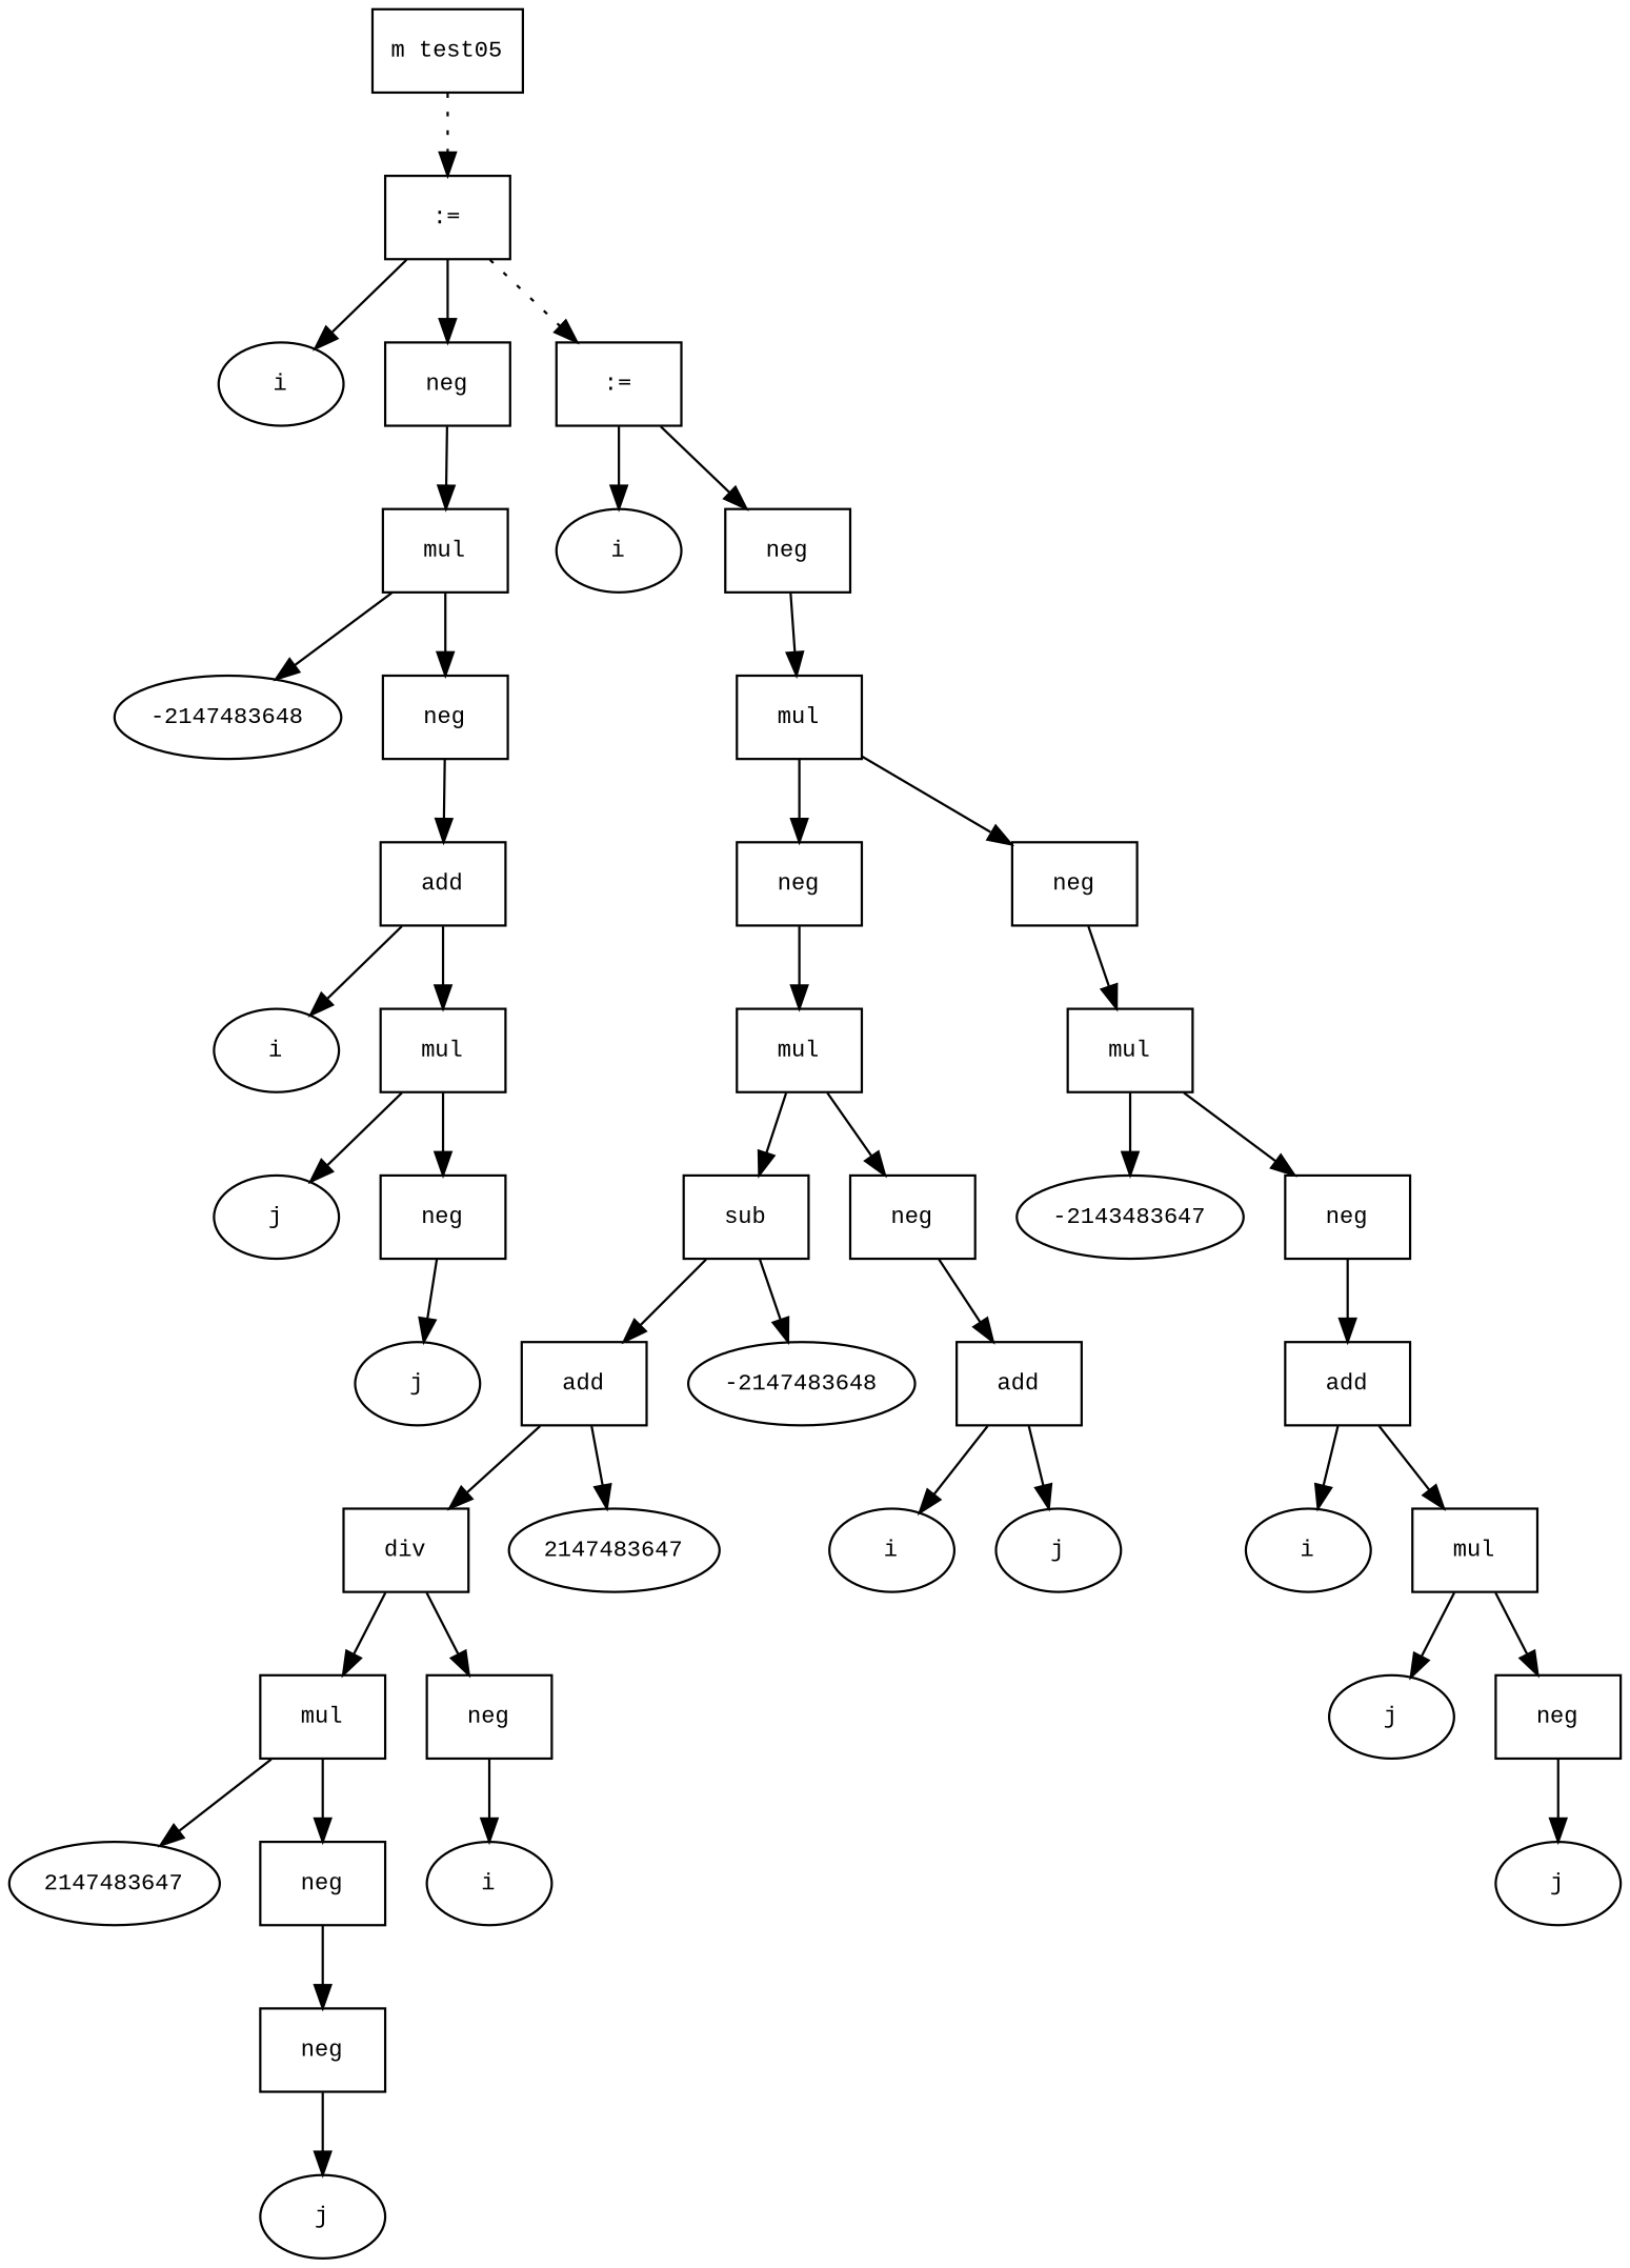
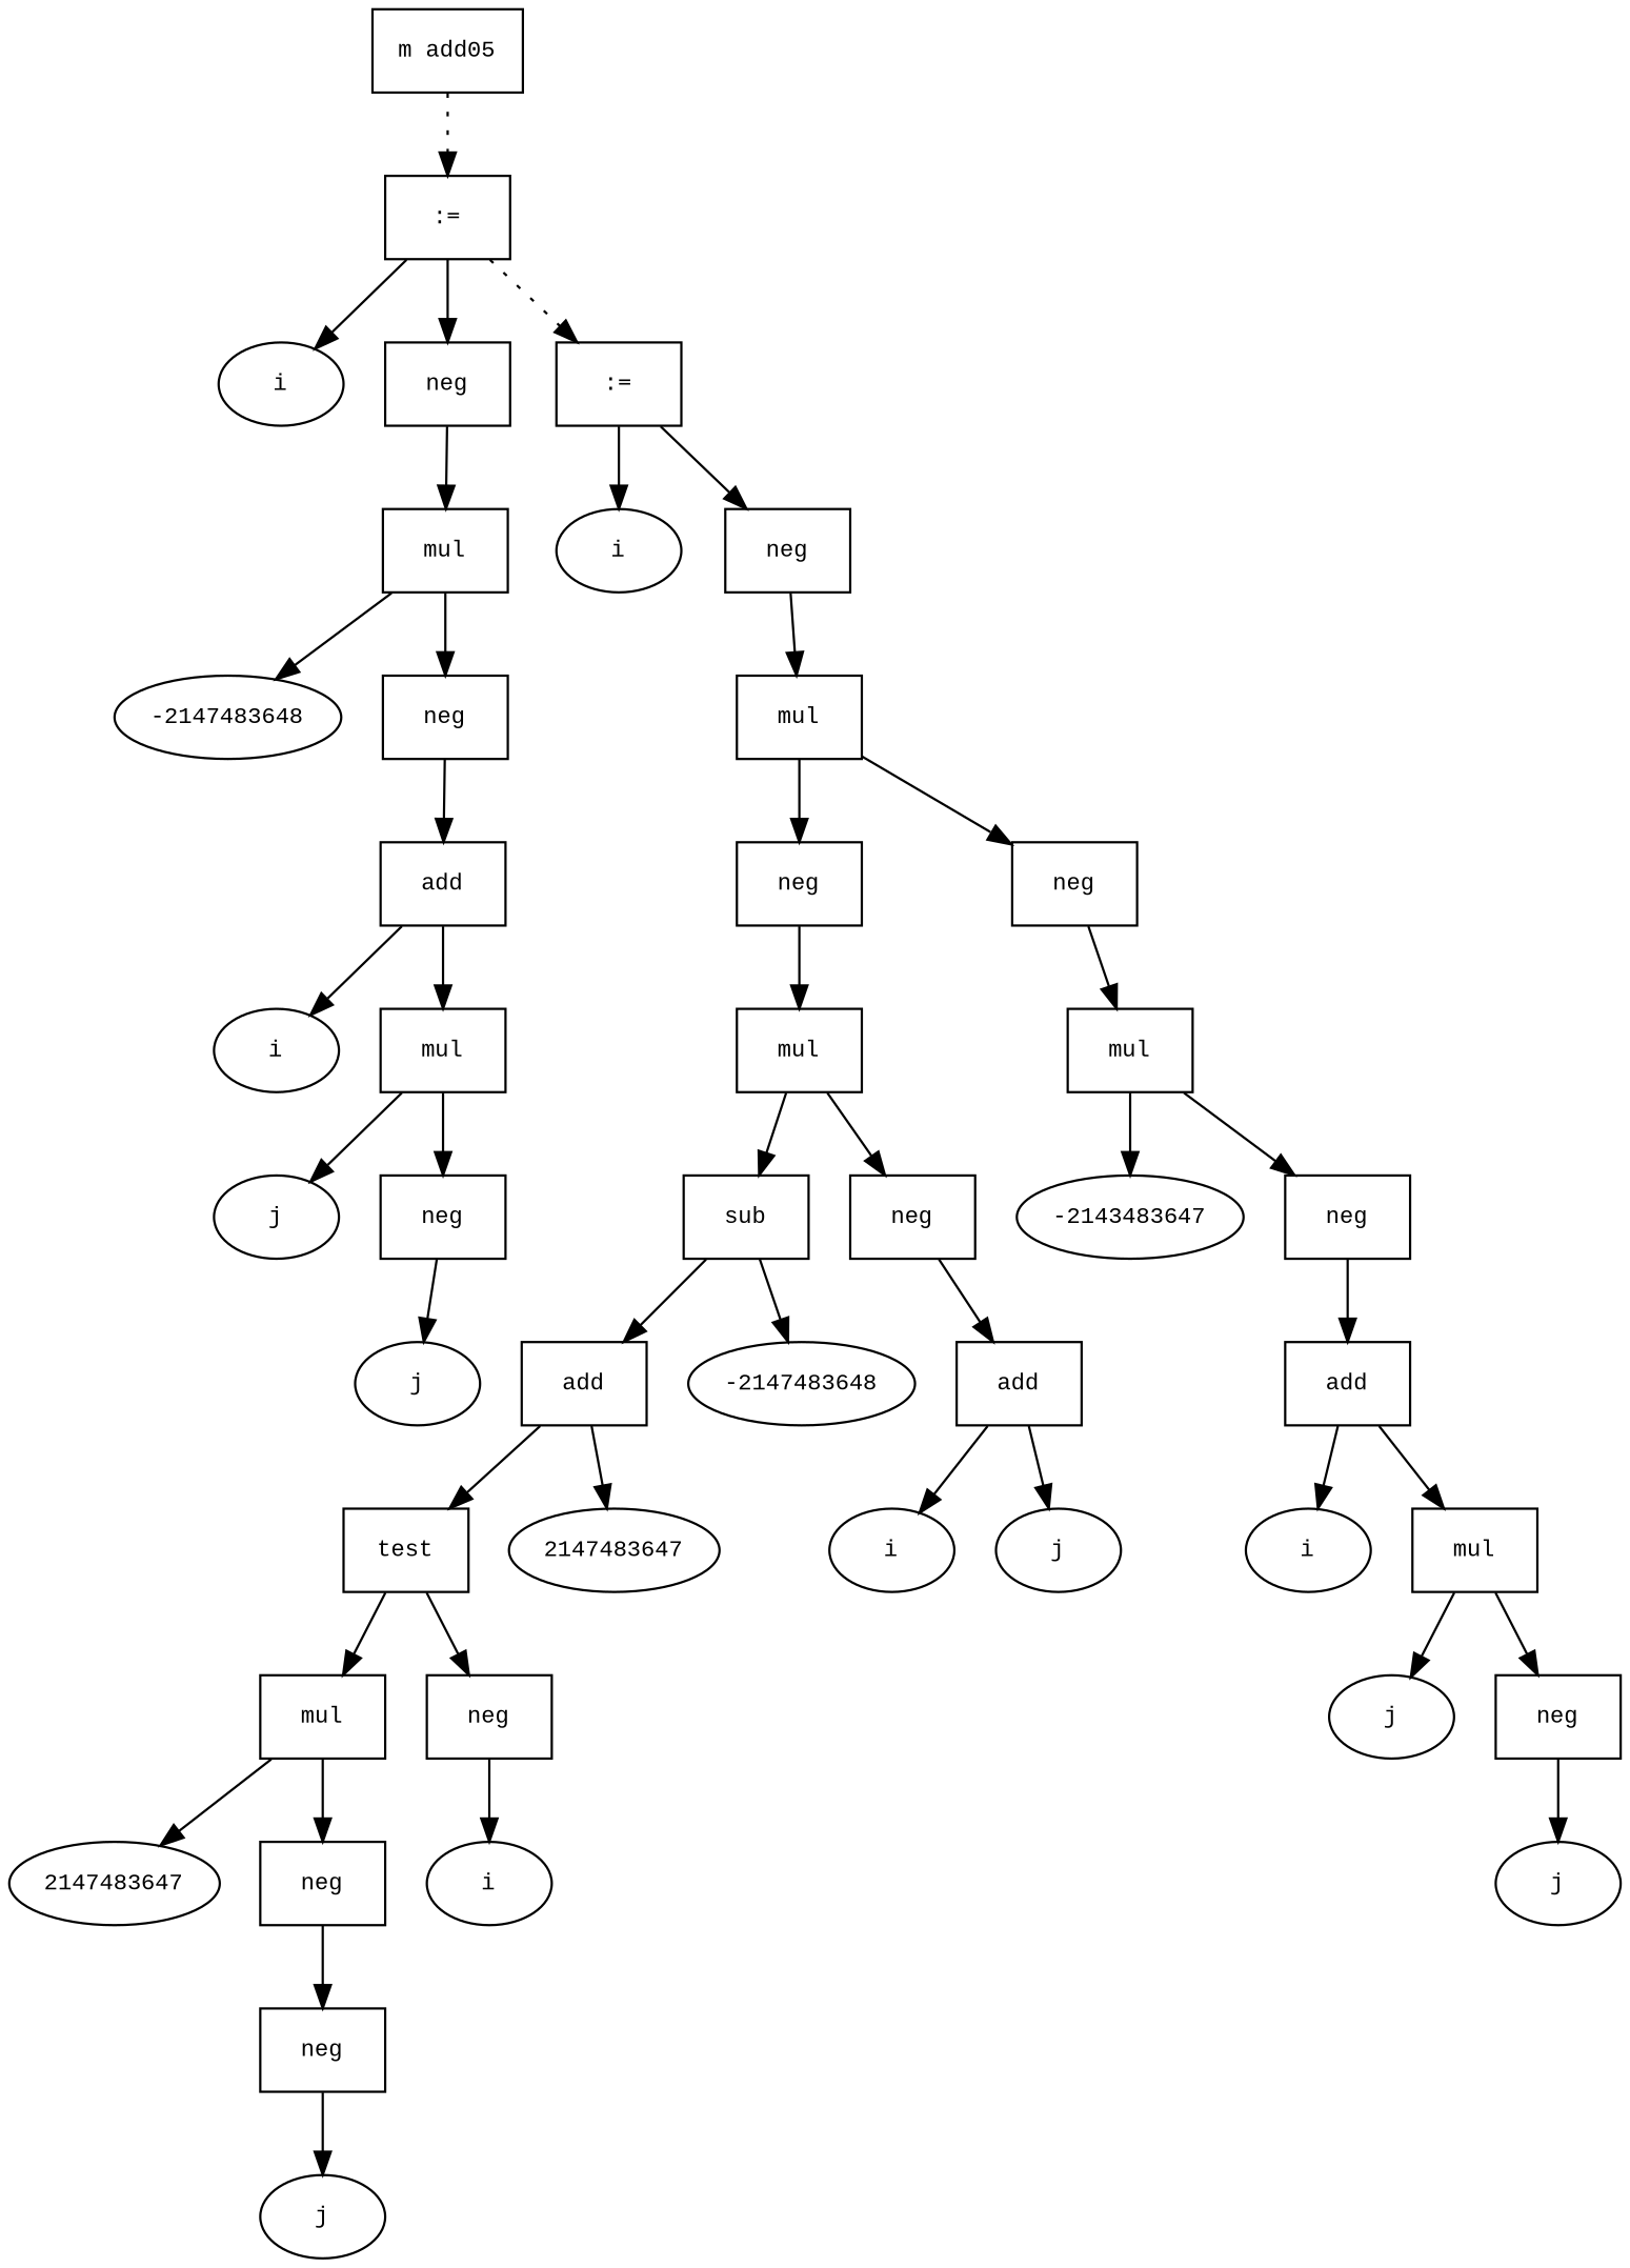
  digraph {
    fontname="Times New Roman"
    fontsize=10
    node [fontname="Courier New" fontsize=10 shape=box]
    edge [fontname="Times New Roman" fontsize=10]
-   n1 [label="m test05"]
+   n1 [label="m add05"]
    n2 [label=":="]
    n3 [label=i shape=ellipse]
    n4 [label=neg]
    n5 [label=":="]
    n6 [label=mul]
    n7 [label=i shape=ellipse]
    n8 [label=neg]
    n9 [label=-2147483648 shape=ellipse]
    n10 [label=neg]
    n11 [label=add]
    n12 [label=i shape=ellipse]
    n13 [label=mul]
    n14 [label=j shape=ellipse]
    n15 [label=neg]
    n16 [label=j shape=ellipse]
    n17 [label=mul]
    n18 [label=neg]
    n19 [label=neg]
    n20 [label=mul]
    n21 [label=mul]
    n22 [label=sub]
    n23 [label=neg]
    n24 [label=add]
    n25 [label=-2147483648 shape=ellipse]
    n26 [label=add]
-   n27 [label=div]
+   n27 [label=test]
    n28 [label=2147483647 shape=ellipse]
    n29 [label=mul]
    n30 [label=neg]
    n31 [label=2147483647 shape=ellipse]
    n32 [label=neg]
    n33 [label=i shape=ellipse]
    n34 [label=neg]
    n35 [label=j shape=ellipse]
    n36 [label=i shape=ellipse]
    n37 [label=j shape=ellipse]
    n38 [label=-2143483647 shape=ellipse]
    n39 [label=neg]
    n40 [label=add]
    n41 [label=i shape=ellipse]
    n42 [label=mul]
    n43 [label=j shape=ellipse]
    n44 [label=neg]
    n45 [label=j shape=ellipse]
    n1 -> n2 [style=dotted]
    n2 -> n3
    n2 -> n4
    n2 -> n5 [style=dotted]
    n4 -> n6
    n5 -> n7
    n5 -> n8
    n6 -> n9
    n6 -> n10
    n8 -> n17
    n10 -> n11
    n11 -> n12
    n11 -> n13
    n13 -> n14
    n13 -> n15
    n15 -> n16
    n17 -> n18
    n17 -> n19
    n18 -> n20
    n19 -> n21
    n20 -> n22
    n20 -> n23
    n21 -> n38
    n21 -> n39
    n22 -> n24
    n22 -> n25
    n23 -> n26
    n24 -> n27
    n24 -> n28
    n26 -> n36
    n26 -> n37
    n27 -> n29
    n27 -> n30
    n29 -> n31
    n29 -> n32
    n30 -> n33
    n32 -> n34
    n34 -> n35
    n39 -> n40
    n40 -> n41
    n40 -> n42
    n42 -> n43
    n42 -> n44
    n44 -> n45
  }
